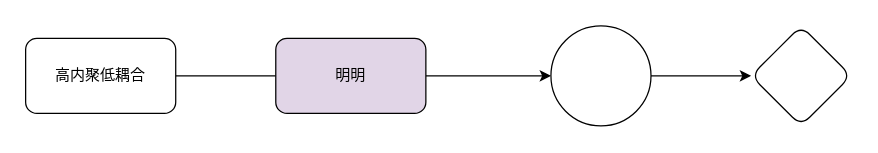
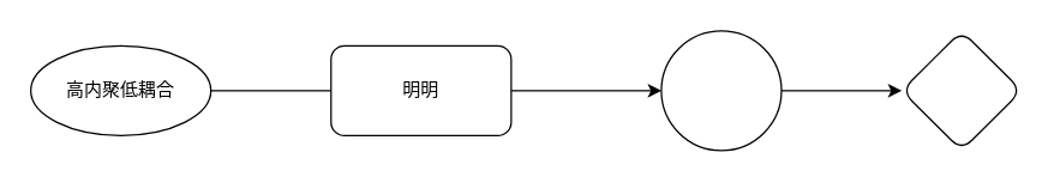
  <mxCell id="0" />
  <mxCell id="1" parent="0" />
  <mxCell id="2" value="" style="edgeStyle=orthogonalEdgeStyle;rounded=0;orthogonalLoop=1;jettySize=auto;html=1;endArrow=none;" edge="1" parent="1" source="3" target="5"><mxGeometry relative="1" as="geometry" /></mxCell>
- <mxCell id="3" value="高内聚低耦合" style="rounded=1;whiteSpace=wrap;html=1;" vertex="1" parent="1"><mxGeometry x="20" y="30" width="120" height="60" as="geometry" /></mxCell>
+ <mxCell id="3" value="高内聚低耦合" style="ellipse;whiteSpace=wrap;html=1;" vertex="1" parent="1"><mxGeometry x="20" y="30" width="120" height="60" as="geometry" /></mxCell>
  <mxCell id="4" value="" style="edgeStyle=orthogonalEdgeStyle;rounded=0;orthogonalLoop=1;jettySize=auto;html=1;" edge="1" parent="1" source="5" target="7"><mxGeometry relative="1" as="geometry" /></mxCell>
- <mxCell id="5" value="明明" style="whiteSpace=wrap;html=1;rounded=1;fillColor=#e1d5e7;" vertex="1" parent="1"><mxGeometry x="220" y="30" width="120" height="60" as="geometry" /></mxCell>
+ <mxCell id="5" value="明明" style="whiteSpace=wrap;html=1;rounded=1;" vertex="1" parent="1"><mxGeometry x="220" y="30" width="120" height="60" as="geometry" /></mxCell>
  <mxCell id="6" value="" style="edgeStyle=orthogonalEdgeStyle;rounded=0;orthogonalLoop=1;jettySize=auto;html=1;" edge="1" parent="1" source="7" target="8"><mxGeometry relative="1" as="geometry" /></mxCell>
  <mxCell id="7" value="" style="ellipse;whiteSpace=wrap;html=1;rounded=1;" vertex="1" parent="1"><mxGeometry x="440" y="20" width="80" height="80" as="geometry" /></mxCell>
  <mxCell id="8" value="" style="rhombus;whiteSpace=wrap;html=1;rounded=1;" vertex="1" parent="1"><mxGeometry x="600" y="20" width="80" height="80" as="geometry" /></mxCell>
